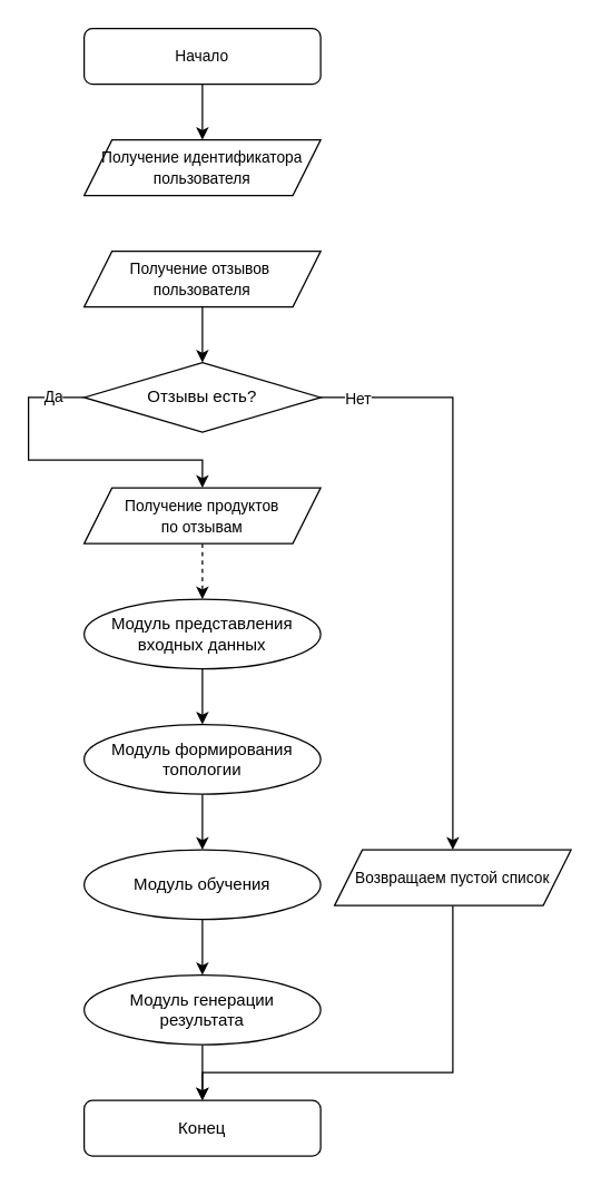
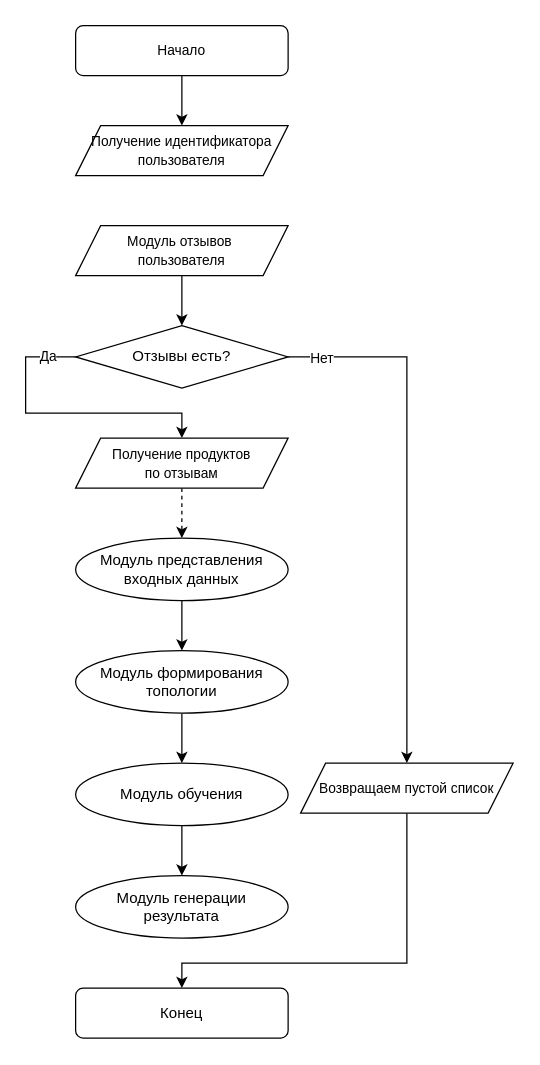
  <mxCell id="0" />
  <mxCell id="1" parent="0" />
  <mxCell id="2" style="edgeStyle=orthogonalEdgeStyle;rounded=0;orthogonalLoop=1;jettySize=auto;html=1;exitX=0.5;exitY=1;exitDx=0;exitDy=0;entryX=0.5;entryY=0;entryDx=0;entryDy=0;fontSize=11;" edge="1" parent="1" source="3" target="4"><mxGeometry relative="1" as="geometry" /></mxCell>
  <mxCell id="3" value="&lt;font style=&quot;font-size: 11px&quot;&gt;Начало&lt;/font&gt;" style="rounded=1;whiteSpace=wrap;html=1;fontSize=12;glass=0;strokeWidth=1;shadow=0;" vertex="1" parent="1"><mxGeometry x="60" y="20" width="170" height="40" as="geometry" /></mxCell>
  <mxCell id="4" value="&lt;font style=&quot;font-size: 11px&quot;&gt;Получение идентификатора&lt;br&gt;пользователя&lt;br&gt;&lt;/font&gt;" style="shape=parallelogram;perimeter=parallelogramPerimeter;whiteSpace=wrap;html=1;fixedSize=1;fontFamily=Helvetica;fontSize=12;" vertex="1" parent="1"><mxGeometry x="60" y="100" width="170" height="40" as="geometry" /></mxCell>
  <mxCell id="5" value="Конец" style="rounded=1;whiteSpace=wrap;html=1;fontSize=12;glass=0;strokeWidth=1;shadow=0;" vertex="1" parent="1"><mxGeometry x="60" y="790" width="170" height="40" as="geometry" /></mxCell>
  <mxCell id="6" style="edgeStyle=orthogonalEdgeStyle;rounded=0;orthogonalLoop=1;jettySize=auto;html=1;exitX=0;exitY=0.5;exitDx=0;exitDy=0;entryX=0.5;entryY=0;entryDx=0;entryDy=0;fontSize=11;" edge="1" parent="1" source="10" target="14"><mxGeometry relative="1" as="geometry"><Array as="points"><mxPoint x="20" y="285" /><mxPoint x="20" y="330" /><mxPoint x="145" y="330" /></Array><mxPoint x="145" y="430" as="targetPoint" /></mxGeometry></mxCell>
  <mxCell id="7" value="Да" style="edgeLabel;html=1;align=center;verticalAlign=middle;resizable=0;points=[];fontSize=11;" vertex="1" connectable="0" parent="6"><mxGeometry x="-0.797" y="-1" relative="1" as="geometry"><mxPoint as="offset" /></mxGeometry></mxCell>
  <mxCell id="8" style="edgeStyle=orthogonalEdgeStyle;rounded=0;orthogonalLoop=1;jettySize=auto;html=1;exitX=1;exitY=0.5;exitDx=0;exitDy=0;fontSize=11;entryX=0.5;entryY=0;entryDx=0;entryDy=0;" edge="1" parent="1" source="10" target="16"><mxGeometry relative="1" as="geometry"><mxPoint x="145" y="670" as="targetPoint" /><Array as="points"><mxPoint x="325" y="285" /></Array></mxGeometry></mxCell>
  <mxCell id="9" value="Нет" style="edgeLabel;html=1;align=center;verticalAlign=middle;resizable=0;points=[];fontSize=11;" vertex="1" connectable="0" parent="8"><mxGeometry x="-0.869" relative="1" as="geometry"><mxPoint x="-2" as="offset" /></mxGeometry></mxCell>
  <mxCell id="10" value="Отзывы есть?" style="rhombus;whiteSpace=wrap;html=1;fontFamily=Helvetica;fontSize=12;" vertex="1" parent="1"><mxGeometry x="60" y="260" width="170" height="50" as="geometry" /></mxCell>
  <mxCell id="11" style="edgeStyle=orthogonalEdgeStyle;rounded=0;orthogonalLoop=1;jettySize=auto;html=1;exitX=0.5;exitY=1;exitDx=0;exitDy=0;entryX=0.5;entryY=0;entryDx=0;entryDy=0;" edge="1" parent="1" source="12" target="10"><mxGeometry relative="1" as="geometry" /></mxCell>
- <mxCell id="12" value="&lt;font style=&quot;font-size: 11px&quot;&gt;Получение отзывов&amp;nbsp;&lt;br&gt;пользователя&lt;br&gt;&lt;/font&gt;" style="shape=parallelogram;perimeter=parallelogramPerimeter;whiteSpace=wrap;html=1;fixedSize=1;fontFamily=Helvetica;fontSize=12;" vertex="1" parent="1"><mxGeometry x="60" y="180" width="170" height="40" as="geometry" /></mxCell>
+ <mxCell id="12" value="&lt;font style=&quot;font-size: 11px&quot;&gt;Модуль отзывов&amp;nbsp;&lt;br&gt;пользователя&lt;br&gt;&lt;/font&gt;" style="shape=parallelogram;perimeter=parallelogramPerimeter;whiteSpace=wrap;html=1;fixedSize=1;fontFamily=Helvetica;fontSize=12;" vertex="1" parent="1"><mxGeometry x="60" y="180" width="170" height="40" as="geometry" /></mxCell>
  <mxCell id="13" style="edgeStyle=orthogonalEdgeStyle;rounded=0;orthogonalLoop=1;jettySize=auto;html=1;exitX=0.5;exitY=1;exitDx=0;exitDy=0;entryX=0.5;entryY=0;entryDx=0;entryDy=0;dashed=1;" edge="1" parent="1" source="14" target="20"><mxGeometry relative="1" as="geometry" /></mxCell>
  <mxCell id="14" value="&lt;font style=&quot;font-size: 11px&quot;&gt;Получение продуктов&lt;br&gt;по отзывам&lt;br&gt;&lt;/font&gt;" style="shape=parallelogram;perimeter=parallelogramPerimeter;whiteSpace=wrap;html=1;fixedSize=1;fontFamily=Helvetica;fontSize=12;" vertex="1" parent="1"><mxGeometry x="60" y="350" width="170" height="40" as="geometry" /></mxCell>
  <mxCell id="15" style="edgeStyle=orthogonalEdgeStyle;rounded=0;orthogonalLoop=1;jettySize=auto;html=1;exitX=0.5;exitY=1;exitDx=0;exitDy=0;entryX=0.5;entryY=0;entryDx=0;entryDy=0;" edge="1" parent="1" source="16" target="5"><mxGeometry relative="1" as="geometry"><Array as="points"><mxPoint x="325" y="770" /><mxPoint x="145" y="770" /></Array></mxGeometry></mxCell>
  <mxCell id="16" value="&lt;span style=&quot;font-size: 11px;&quot;&gt;Возвращаем пустой список&lt;/span&gt;" style="shape=parallelogram;perimeter=parallelogramPerimeter;whiteSpace=wrap;html=1;fixedSize=1;fontFamily=Helvetica;fontSize=12;" vertex="1" parent="1"><mxGeometry x="240" y="610" width="170" height="40" as="geometry" /></mxCell>
  <mxCell id="17" style="edgeStyle=orthogonalEdgeStyle;rounded=0;orthogonalLoop=1;jettySize=auto;html=1;exitX=0.5;exitY=1;exitDx=0;exitDy=0;entryX=0.5;entryY=0;entryDx=0;entryDy=0;" edge="1" parent="1" source="18" target="22"><mxGeometry relative="1" as="geometry" /></mxCell>
  <mxCell id="18" value="Модуль формирования&lt;br&gt;топологии" style="ellipse;whiteSpace=wrap;html=1;" vertex="1" parent="1"><mxGeometry x="60" y="520" width="170" height="50" as="geometry" /></mxCell>
  <mxCell id="19" style="edgeStyle=orthogonalEdgeStyle;rounded=0;orthogonalLoop=1;jettySize=auto;html=1;exitX=0.5;exitY=1;exitDx=0;exitDy=0;entryX=0.5;entryY=0;entryDx=0;entryDy=0;" edge="1" parent="1" source="20" target="18"><mxGeometry relative="1" as="geometry" /></mxCell>
  <mxCell id="20" value="Модуль представления&lt;br&gt;входных данных" style="ellipse;whiteSpace=wrap;html=1;" vertex="1" parent="1"><mxGeometry x="60" y="430" width="170" height="50" as="geometry" /></mxCell>
  <mxCell id="21" style="edgeStyle=orthogonalEdgeStyle;rounded=0;orthogonalLoop=1;jettySize=auto;html=1;exitX=0.5;exitY=1;exitDx=0;exitDy=0;entryX=0.5;entryY=0;entryDx=0;entryDy=0;" edge="1" parent="1" source="22" target="24"><mxGeometry relative="1" as="geometry" /></mxCell>
  <mxCell id="22" value="Модуль обучения" style="ellipse;whiteSpace=wrap;html=1;" vertex="1" parent="1"><mxGeometry x="60" y="610" width="170" height="50" as="geometry" /></mxCell>
- <mxCell id="23" style="edgeStyle=orthogonalEdgeStyle;rounded=0;orthogonalLoop=1;jettySize=auto;html=1;exitX=0.5;exitY=1;exitDx=0;exitDy=0;entryX=0.5;entryY=0;entryDx=0;entryDy=0;" edge="1" parent="1" source="24" target="5"><mxGeometry relative="1" as="geometry" /></mxCell>
  <mxCell id="24" value="Модуль генерации&lt;br&gt;результата" style="ellipse;whiteSpace=wrap;html=1;" vertex="1" parent="1"><mxGeometry x="60" y="700" width="170" height="50" as="geometry" /></mxCell>
